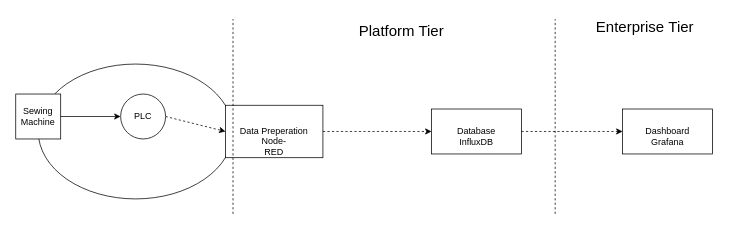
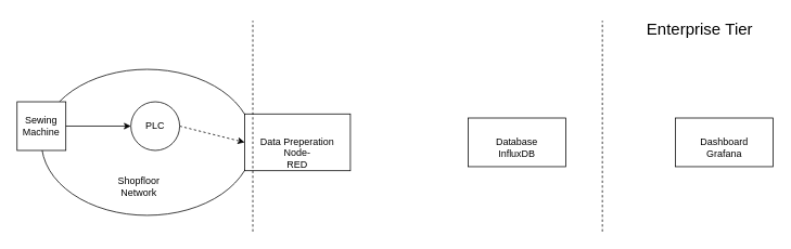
  <mxCell id="0" />
  <mxCell id="1" parent="0" />
  <mxCell id="2" value="" style="ellipse;whiteSpace=wrap;html=1;" parent="1" vertex="1"><mxGeometry x="50" y="85" width="260" height="180" as="geometry" /></mxCell>
  <mxCell id="3" value="" style="endArrow=none;dashed=1;html=1;rounded=0;" parent="1" edge="1"><mxGeometry width="50" height="50" relative="1" as="geometry"><mxPoint x="740" y="285" as="sourcePoint" /><mxPoint x="740" y="25" as="targetPoint" /></mxGeometry></mxCell>
  <mxCell id="4" value="&lt;font style=&quot;font-size: 20px;&quot;&gt;Enterprise&lt;span style=&quot;background-color: transparent; color: light-dark(rgb(0, 0, 0), rgb(255, 255, 255));&quot;&gt;&amp;nbsp;Tier&lt;/span&gt;&lt;/font&gt;" style="text;html=1;align=center;verticalAlign=middle;whiteSpace=wrap;rounded=0;" parent="1" vertex="1"><mxGeometry x="815" y="20" width="90" height="30" as="geometry" /></mxCell>
- <mxCell id="5" value="&lt;font style=&quot;font-size: 20px;&quot;&gt;Platform Tier&lt;/font&gt;" style="text;html=1;align=center;verticalAlign=middle;whiteSpace=wrap;rounded=0;" parent="1" vertex="1"><mxGeometry x="470" y="25" width="130" height="30" as="geometry" /></mxCell>
  <mxCell id="6" value="Sewing&lt;br&gt;Machine" style="rounded=0;whiteSpace=wrap;html=1;" parent="1" vertex="1"><mxGeometry x="20" y="125" width="60" height="60" as="geometry" /></mxCell>
  <mxCell id="7" value="" style="endArrow=classic;html=1;rounded=0;exitX=1;exitY=0.5;exitDx=0;exitDy=0;strokeColor=default;curved=0;entryX=0;entryY=0.5;entryDx=0;entryDy=0;" parent="1" source="6" target="19" edge="1"><mxGeometry width="50" height="50" relative="1" as="geometry"><mxPoint x="550" y="235" as="sourcePoint" /><mxPoint y="185" as="targetPoint" x="280" /></mxGeometry></mxCell>
  <mxCell id="8" value="Data Preperation" style="rounded=0;whiteSpace=wrap;html=1;" parent="1" vertex="1"><mxGeometry x="300" y="140" width="130" height="70" as="geometry" /></mxCell>
  <mxCell id="9" value="Dashboard" style="rounded=0;whiteSpace=wrap;html=1;" parent="1" vertex="1"><mxGeometry x="830" y="145" width="120" height="60" as="geometry" /></mxCell>
  <mxCell id="10" value="" style="endArrow=classic;html=1;rounded=0;exitX=1;exitY=0.5;exitDx=0;exitDy=0;entryX=0;entryY=0.5;entryDx=0;entryDy=0;strokeColor=default;curved=0;dashed=1;" parent="1" source="19" target="8" edge="1"><mxGeometry width="50" height="50" relative="1" as="geometry"><mxPoint x="330" y="175" as="sourcePoint" /><mxPoint x="290" y="185" as="targetPoint" /></mxGeometry></mxCell>
  <mxCell id="11" value="Database" style="rounded=0;whiteSpace=wrap;html=1;" parent="1" vertex="1"><mxGeometry x="575" y="145" width="120" height="60" as="geometry" /></mxCell>
- <mxCell id="12" value="" style="endArrow=classic;html=1;rounded=0;entryX=0;entryY=0.5;entryDx=0;entryDy=0;exitX=1;exitY=0.5;exitDx=0;exitDy=0;dashed=1;" parent="1" source="8" target="11" edge="1"><mxGeometry width="50" height="50" relative="1" as="geometry"><mxPoint x="460" y="205" as="sourcePoint" /><mxPoint x="510" y="155" as="targetPoint" /></mxGeometry></mxCell>
- <mxCell id="13" value="" style="endArrow=classic;html=1;rounded=0;entryX=0;entryY=0.5;entryDx=0;entryDy=0;exitX=1;exitY=0.5;exitDx=0;exitDy=0;dashed=1;" parent="1" source="11" target="9" edge="1"><mxGeometry width="50" height="50" relative="1" as="geometry"><mxPoint x="460" y="205" as="sourcePoint" /><mxPoint x="510" y="155" as="targetPoint" /></mxGeometry></mxCell>
+ <mxCell id="14" value="Shopfloor Network" style="text;html=1;align=center;verticalAlign=middle;whiteSpace=wrap;rounded=0;" vertex="1" parent="1"><mxGeometry x="140" y="215" width="60" height="30" as="geometry" /></mxCell>
  <mxCell id="15" value="" style="endArrow=none;dashed=1;html=1;rounded=0;" edge="1" parent="1"><mxGeometry width="50" height="50" relative="1" as="geometry"><mxPoint x="310" y="285" as="sourcePoint" /><mxPoint x="310" y="25" as="targetPoint" /></mxGeometry></mxCell>
  <mxCell id="16" value="&lt;span style=&quot;color: light-dark(rgb(0, 0, 0), rgb(204, 0, 0));&quot;&gt;Node-RED&lt;/span&gt;" style="text;html=1;align=center;verticalAlign=middle;whiteSpace=wrap;rounded=0;" vertex="1" parent="1"><mxGeometry x="335" y="180" width="60" height="30" as="geometry" /></mxCell>
  <mxCell id="17" value="&lt;span style=&quot;color: light-dark(rgb(0, 0, 0), rgb(19, 154, 197));&quot;&gt;InfluxDB&lt;/span&gt;" style="text;html=1;align=center;verticalAlign=middle;whiteSpace=wrap;rounded=0;" vertex="1" parent="1"><mxGeometry x="605" y="175" width="60" height="30" as="geometry" /></mxCell>
  <mxCell id="18" value="&lt;span style=&quot;color: light-dark(rgb(0, 0, 0), rgb(255, 128, 0));&quot;&gt;Grafana&lt;/span&gt;" style="text;html=1;align=center;verticalAlign=middle;whiteSpace=wrap;rounded=0;" vertex="1" parent="1"><mxGeometry x="860" y="175" width="60" height="30" as="geometry" /></mxCell>
  <mxCell id="19" value="PLC" style="ellipse;whiteSpace=wrap;html=1;" vertex="1" parent="1"><mxGeometry x="160" y="125" width="60" height="60" as="geometry" /></mxCell>
